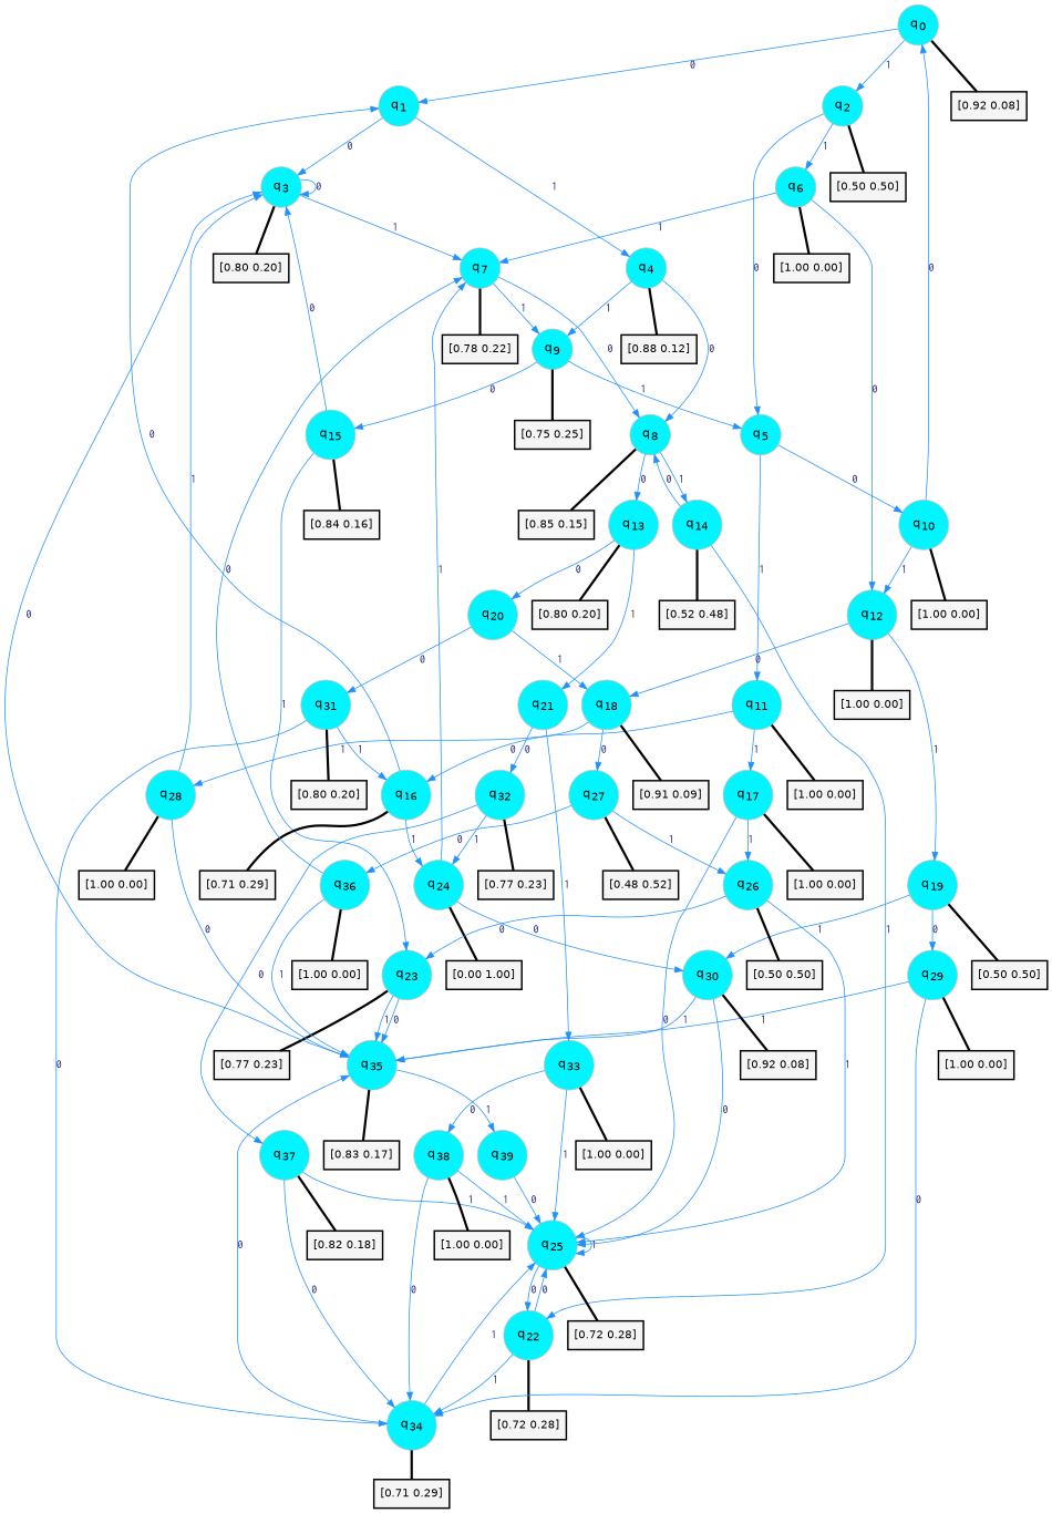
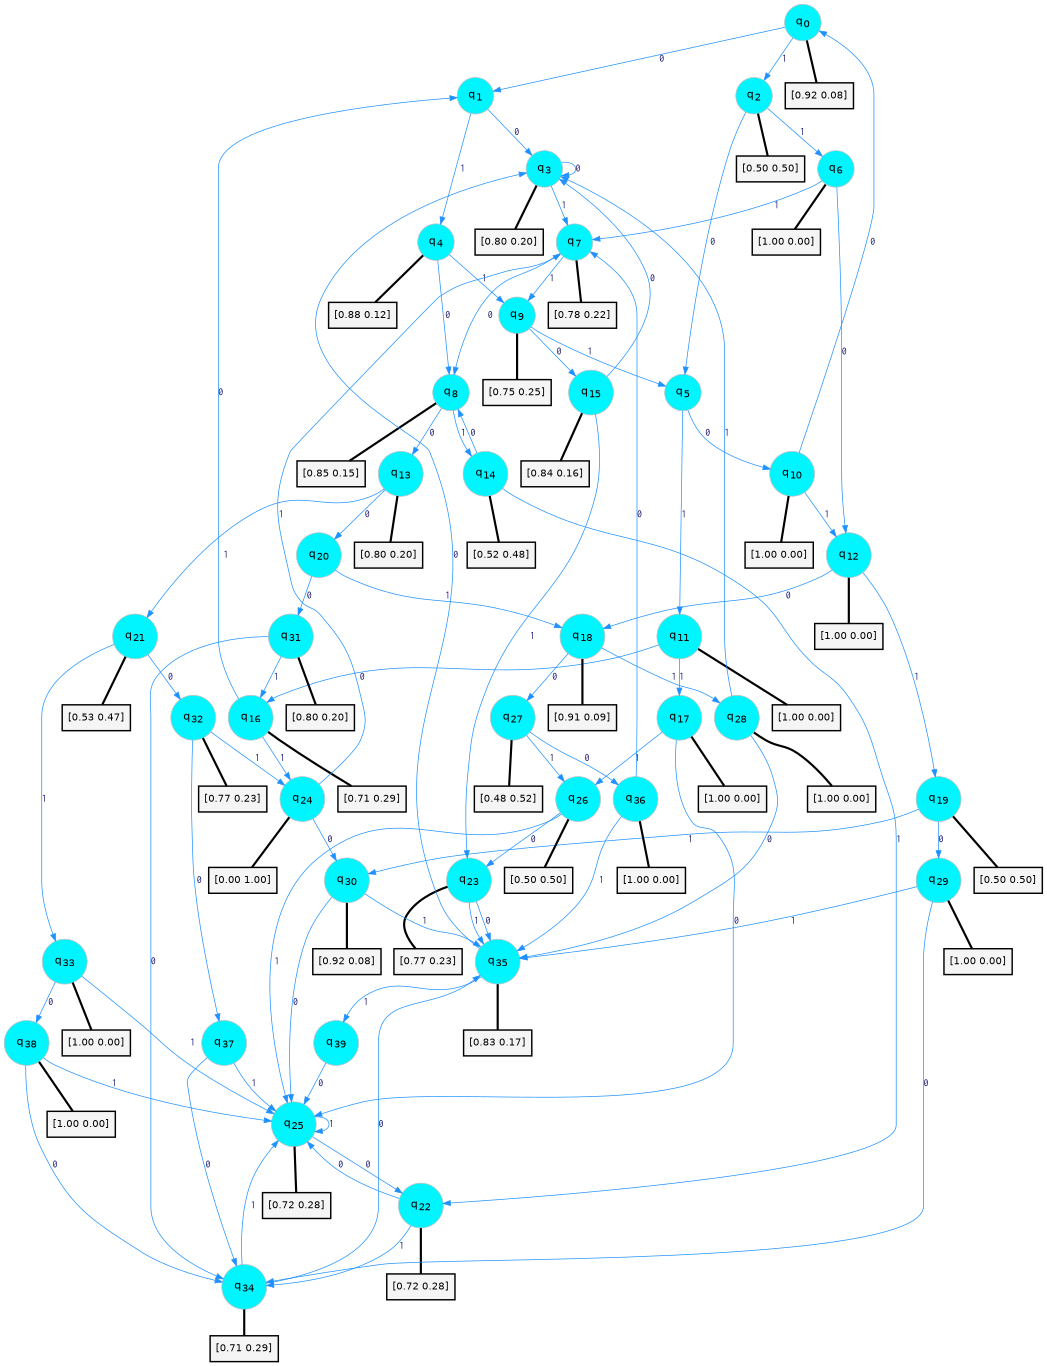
  digraph {
    rankdir=TD
    node [color=gray fillcolor=turquoise1 fontcolor=black fontname=Helvetica fontsize=16 fontweight=bold shape=circle style=filled]
    edge [arrowsize=1 color=dodgerblue1 fontcolor=midnightblue fontname=courier fontweight=bold penwidth=1 style=solid weight=20]
    n1 [label=<q<SUB>0</SUB>>]
    n2 [label=<q<SUB>1</SUB>>]
    n3 [label=<q<SUB>2</SUB>>]
    n4 [color=black fillcolor=whitesmoke fontsize=14 label="[0.92 0.08]" penwidth=2 shape=box]
    n5 [label=<q<SUB>3</SUB>>]
    n6 [label=<q<SUB>4</SUB>>]
    n7 [label=<q<SUB>5</SUB>>]
    n8 [label=<q<SUB>6</SUB>>]
    n9 [color=black fillcolor=whitesmoke fontsize=14 label="[0.50 0.50]" penwidth=2 shape=box]
    n10 [label=<q<SUB>7</SUB>>]
    n11 [color=black fillcolor=whitesmoke fontsize=14 label="[0.80 0.20]" penwidth=2 shape=box]
    n12 [label=<q<SUB>8</SUB>>]
    n13 [label=<q<SUB>9</SUB>>]
    n14 [color=black fillcolor=whitesmoke fontsize=14 label="[0.88 0.12]" penwidth=2 shape=box]
    n15 [label=<q<SUB>10</SUB>>]
    n16 [label=<q<SUB>11</SUB>>]
    n17 [label=<q<SUB>12</SUB>>]
    n18 [color=black fillcolor=whitesmoke fontsize=14 label="[1.00 0.00]" penwidth=2 shape=box]
    n19 [color=black fillcolor=whitesmoke fontsize=14 label="[0.78 0.22]" penwidth=2 shape=box]
    n20 [label=<q<SUB>13</SUB>>]
    n21 [label=<q<SUB>14</SUB>>]
    n22 [color=black fillcolor=whitesmoke fontsize=14 label="[0.85 0.15]" penwidth=2 shape=box]
    n23 [label=<q<SUB>15</SUB>>]
    n24 [color=black fillcolor=whitesmoke fontsize=14 label="[0.75 0.25]" penwidth=2 shape=box]
    n25 [color=black fillcolor=whitesmoke fontsize=14 label="[1.00 0.00]" penwidth=2 shape=box]
    n26 [label=<q<SUB>16</SUB>>]
    n27 [label=<q<SUB>17</SUB>>]
    n28 [color=black fillcolor=whitesmoke fontsize=14 label="[1.00 0.00]" penwidth=2 shape=box]
    n29 [label=<q<SUB>18</SUB>>]
    n30 [label=<q<SUB>19</SUB>>]
    n31 [color=black fillcolor=whitesmoke fontsize=14 label="[1.00 0.00]" penwidth=2 shape=box]
    n32 [label=<q<SUB>20</SUB>>]
    n33 [label=<q<SUB>21</SUB>>]
    n34 [color=black fillcolor=whitesmoke fontsize=14 label="[0.80 0.20]" penwidth=2 shape=box]
    n35 [label=<q<SUB>22</SUB>>]
    n36 [color=black fillcolor=whitesmoke fontsize=14 label="[0.52 0.48]" penwidth=2 shape=box]
    n37 [label=<q<SUB>23</SUB>>]
    n38 [color=black fillcolor=whitesmoke fontsize=14 label="[0.84 0.16]" penwidth=2 shape=box]
    n39 [label=<q<SUB>24</SUB>>]
    n40 [color=black fillcolor=whitesmoke fontsize=14 label="[0.71 0.29]" penwidth=2 shape=box]
    n41 [label=<q<SUB>25</SUB>>]
    n42 [label=<q<SUB>26</SUB>>]
    n43 [color=black fillcolor=whitesmoke fontsize=14 label="[1.00 0.00]" penwidth=2 shape=box]
    n44 [label=<q<SUB>27</SUB>>]
    n45 [label=<q<SUB>28</SUB>>]
    n46 [color=black fillcolor=whitesmoke fontsize=14 label="[0.91 0.09]" penwidth=2 shape=box]
    n47 [label=<q<SUB>29</SUB>>]
    n48 [label=<q<SUB>30</SUB>>]
    n49 [color=black fillcolor=whitesmoke fontsize=14 label="[0.50 0.50]" penwidth=2 shape=box]
    n50 [label=<q<SUB>31</SUB>>]
    n51 [label=<q<SUB>32</SUB>>]
    n52 [label=<q<SUB>33</SUB>>]
+   n53 [color=black fillcolor=whitesmoke fontsize=14 label="[0.53 0.47]" penwidth=2 shape=box]
    n54 [label=<q<SUB>34</SUB>>]
    n55 [color=black fillcolor=whitesmoke fontsize=14 label="[0.72 0.28]" penwidth=2 shape=box]
    n56 [label=<q<SUB>35</SUB>>]
    n57 [color=black fillcolor=whitesmoke fontsize=14 label="[0.77 0.23]" penwidth=2 shape=box]
    n58 [color=black fillcolor=whitesmoke fontsize=14 label="[0.00 1.00]" penwidth=2 shape=box]
    n59 [color=black fillcolor=whitesmoke fontsize=14 label="[0.72 0.28]" penwidth=2 shape=box]
    n60 [color=black fillcolor=whitesmoke fontsize=14 label="[0.50 0.50]" penwidth=2 shape=box]
    n61 [label=<q<SUB>36</SUB>>]
    n62 [color=black fillcolor=whitesmoke fontsize=14 label="[0.48 0.52]" penwidth=2 shape=box]
    n63 [color=black fillcolor=whitesmoke fontsize=14 label="[1.00 0.00]" penwidth=2 shape=box]
    n64 [color=black fillcolor=whitesmoke fontsize=14 label="[1.00 0.00]" penwidth=2 shape=box]
    n65 [color=black fillcolor=whitesmoke fontsize=14 label="[0.92 0.08]" penwidth=2 shape=box]
    n66 [color=black fillcolor=whitesmoke fontsize=14 label="[0.80 0.20]" penwidth=2 shape=box]
    n67 [label=<q<SUB>37</SUB>>]
    n68 [color=black fillcolor=whitesmoke fontsize=14 label="[0.77 0.23]" penwidth=2 shape=box]
    n69 [label=<q<SUB>38</SUB>>]
    n70 [color=black fillcolor=whitesmoke fontsize=14 label="[1.00 0.00]" penwidth=2 shape=box]
    n71 [color=black fillcolor=whitesmoke fontsize=14 label="[0.71 0.29]" penwidth=2 shape=box]
    n72 [label=<q<SUB>39</SUB>>]
    n73 [color=black fillcolor=whitesmoke fontsize=14 label="[0.83 0.17]" penwidth=2 shape=box]
    n74 [color=black fillcolor=whitesmoke fontsize=14 label="[1.00 0.00]" penwidth=2 shape=box]
-   n75 [color=black fillcolor=whitesmoke fontsize=14 label="[0.82 0.18]" penwidth=2 shape=box]
    n76 [color=black fillcolor=whitesmoke fontsize=14 label="[1.00 0.00]" penwidth=2 shape=box]
    n1 -> n2 [label=0]
    n1 -> n3 [label=1]
    n1 -> n4 [arrowhead=none color=black penwidth=3]
    n2 -> n5 [label=0]
    n2 -> n6 [label=1]
    n3 -> n7 [label=0]
    n3 -> n8 [label=1]
    n3 -> n9 [arrowhead=none color=black penwidth=3]
    n5 -> n5 [label=0]
    n5 -> n10 [label=1]
    n5 -> n11 [arrowhead=none color=black penwidth=3]
    n6 -> n12 [label=0]
    n6 -> n13 [label=1]
    n6 -> n14 [arrowhead=none color=black penwidth=3]
    n7 -> n15 [label=0]
    n7 -> n16 [label=1]
    n8 -> n10 [label=1]
    n8 -> n17 [label=0]
    n8 -> n18 [arrowhead=none color=black penwidth=3]
    n10 -> n12 [label=0]
    n10 -> n13 [label=1]
    n10 -> n19 [arrowhead=none color=black penwidth=3]
    n12 -> n20 [label=0]
    n12 -> n21 [label=1]
    n12 -> n22 [arrowhead=none color=black penwidth=3]
    n13 -> n7 [label=1]
    n13 -> n23 [label=0]
    n13 -> n24 [arrowhead=none color=black penwidth=3]
    n15 -> n1 [label=0]
    n15 -> n17 [label=1]
    n15 -> n25 [arrowhead=none color=black penwidth=3]
    n16 -> n26 [label=0]
    n16 -> n27 [label=1]
    n16 -> n28 [arrowhead=none color=black penwidth=3]
    n17 -> n29 [label=0]
    n17 -> n30 [label=1]
    n17 -> n31 [arrowhead=none color=black penwidth=3]
    n20 -> n32 [label=0]
    n20 -> n33 [label=1]
    n20 -> n34 [arrowhead=none color=black penwidth=3]
    n21 -> n12 [label=0]
    n21 -> n35 [label=1]
    n21 -> n36 [arrowhead=none color=black penwidth=3]
    n23 -> n5 [label=0]
    n23 -> n37 [label=1]
    n23 -> n38 [arrowhead=none color=black penwidth=3]
    n26 -> n2 [label=0]
    n26 -> n39 [label=1]
    n26 -> n40 [arrowhead=none color=black penwidth=3]
    n27 -> n41 [label=0]
    n27 -> n42 [label=1]
    n27 -> n43 [arrowhead=none color=black penwidth=3]
    n29 -> n44 [label=0]
    n29 -> n45 [label=1]
    n29 -> n46 [arrowhead=none color=black penwidth=3]
    n30 -> n47 [label=0]
    n30 -> n48 [label=1]
    n30 -> n49 [arrowhead=none color=black penwidth=3]
    n32 -> n29 [label=1]
    n32 -> n50 [label=0]
    n33 -> n51 [label=0]
    n33 -> n52 [label=1]
+   n33 -> n53 [arrowhead=none color=black penwidth=3]
    n35 -> n41 [label=0]
    n35 -> n54 [label=1]
    n35 -> n55 [arrowhead=none color=black penwidth=3]
    n37 -> n56 [label=0]
    n37 -> n56 [label=1]
    n37 -> n57 [arrowhead=none color=black penwidth=3]
    n39 -> n10 [label=1]
    n39 -> n48 [label=0]
    n39 -> n58 [arrowhead=none color=black penwidth=3]
    n41 -> n35 [label=0]
    n41 -> n41 [label=1]
    n41 -> n59 [arrowhead=none color=black penwidth=3]
    n42 -> n37 [label=0]
    n42 -> n41 [label=1]
    n42 -> n60 [arrowhead=none color=black penwidth=3]
    n44 -> n42 [label=1]
    n44 -> n61 [label=0]
    n44 -> n62 [arrowhead=none color=black penwidth=3]
    n45 -> n5 [label=1]
    n45 -> n56 [label=0]
    n45 -> n63 [arrowhead=none color=black penwidth=3]
    n47 -> n54 [label=0]
    n47 -> n56 [label=1]
    n47 -> n64 [arrowhead=none color=black penwidth=3]
    n48 -> n41 [label=0]
    n48 -> n56 [label=1]
    n48 -> n65 [arrowhead=none color=black penwidth=3]
    n50 -> n26 [label=1]
    n50 -> n54 [label=0]
    n50 -> n66 [arrowhead=none color=black penwidth=3]
    n51 -> n39 [label=1]
    n51 -> n67 [label=0]
    n51 -> n68 [arrowhead=none color=black penwidth=3]
    n52 -> n41 [label=1]
    n52 -> n69 [label=0]
    n52 -> n70 [arrowhead=none color=black penwidth=3]
    n54 -> n41 [label=1]
    n54 -> n56 [label=0]
    n54 -> n71 [arrowhead=none color=black penwidth=3]
    n56 -> n5 [label=0]
    n56 -> n72 [label=1]
    n56 -> n73 [arrowhead=none color=black penwidth=3]
    n61 -> n10 [label=0]
    n61 -> n56 [label=1]
    n61 -> n74 [arrowhead=none color=black penwidth=3]
    n67 -> n41 [label=1]
    n67 -> n54 [label=0]
-   n67 -> n75 [arrowhead=none color=black penwidth=3]
    n69 -> n41 [label=1]
    n69 -> n54 [label=0]
    n69 -> n76 [arrowhead=none color=black penwidth=3]
    n72 -> n41 [label=0]
  }
